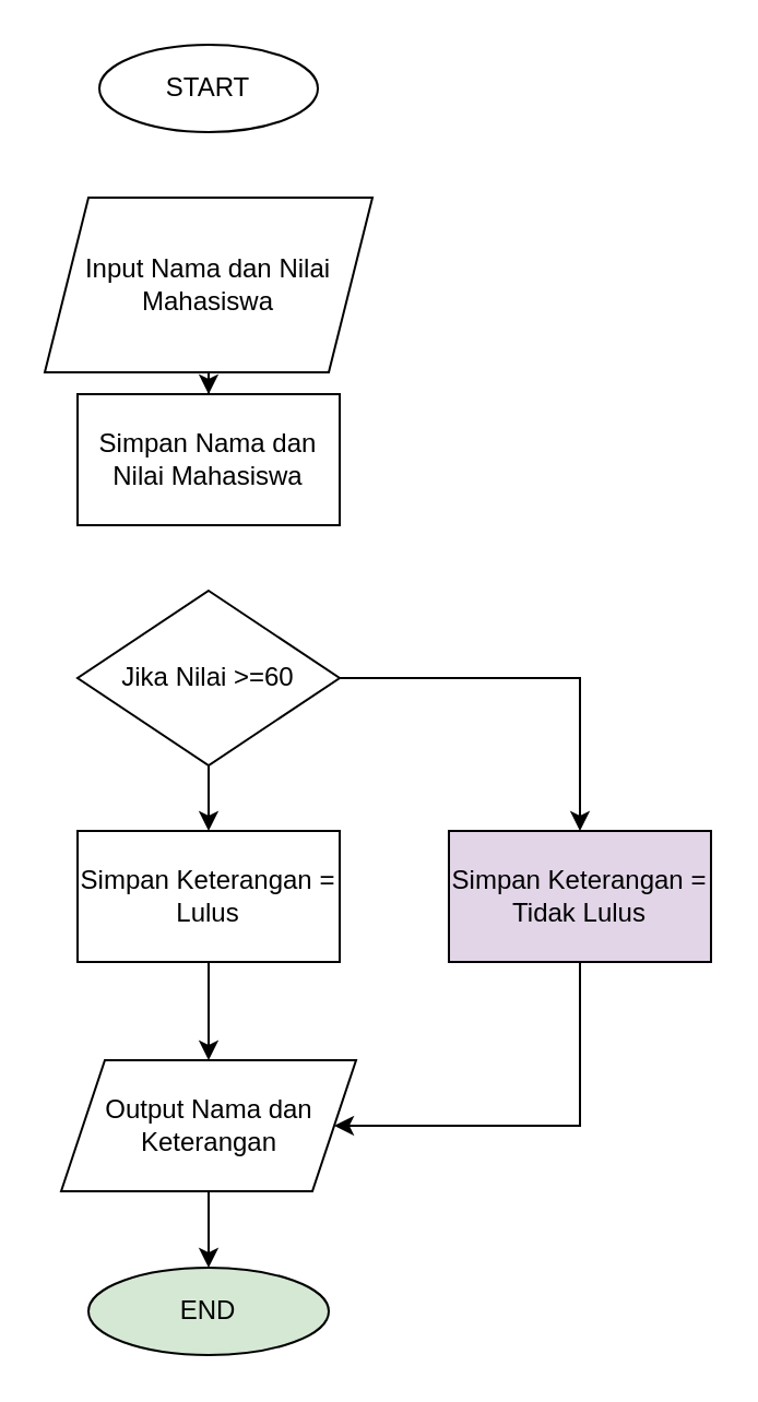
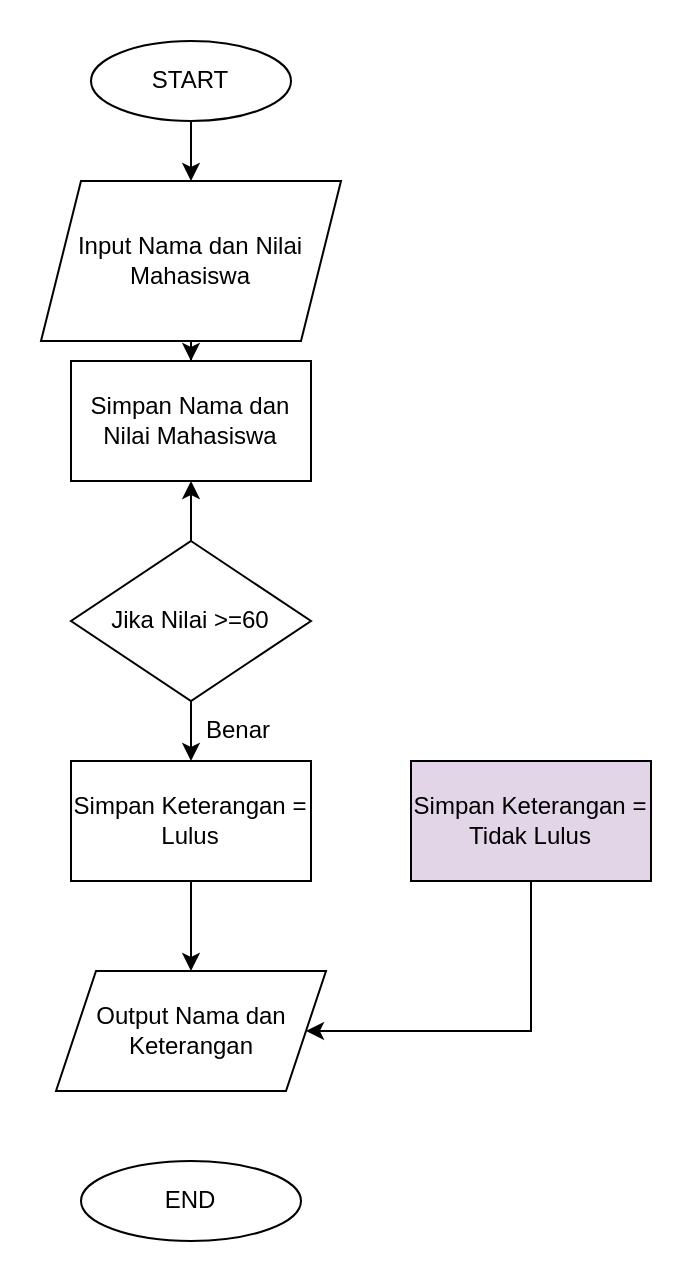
  <mxCell id="0" />
  <mxCell id="1" parent="0" />
+ <mxCell id="2" style="edgeStyle=orthogonalEdgeStyle;rounded=0;orthogonalLoop=1;jettySize=auto;html=1;entryX=0.5;entryY=0;entryDx=0;entryDy=0;" edge="1" parent="1" source="3" target="6"><mxGeometry relative="1" as="geometry" /></mxCell>
  <mxCell id="3" value="START" style="ellipse;whiteSpace=wrap;html=1;" vertex="1" parent="1"><mxGeometry x="45" y="20" width="100" height="40" as="geometry" /></mxCell>
- <mxCell id="4" value="END" style="ellipse;whiteSpace=wrap;html=1;fillColor=#d5e8d4;" vertex="1" parent="1"><mxGeometry x="40" y="580" width="110" height="40" as="geometry" /></mxCell>
+ <mxCell id="4" value="END" style="ellipse;whiteSpace=wrap;html=1;" vertex="1" parent="1"><mxGeometry x="40" y="580" width="110" height="40" as="geometry" /></mxCell>
  <mxCell id="5" style="edgeStyle=orthogonalEdgeStyle;rounded=0;orthogonalLoop=1;jettySize=auto;html=1;entryX=0.5;entryY=0;entryDx=0;entryDy=0;" edge="1" parent="1" source="6" target="7"><mxGeometry relative="1" as="geometry" /></mxCell>
  <mxCell id="6" value="Input Nama dan Nilai Mahasiswa" style="shape=parallelogram;perimeter=parallelogramPerimeter;whiteSpace=wrap;html=1;fixedSize=1;" vertex="1" parent="1"><mxGeometry x="20" y="90" width="150" height="80" as="geometry" /></mxCell>
  <mxCell id="7" value="Simpan Nama dan Nilai Mahasiswa" style="rounded=0;whiteSpace=wrap;html=1;" vertex="1" parent="1"><mxGeometry x="35" y="180" width="120" height="60" as="geometry" /></mxCell>
  <mxCell id="8" style="edgeStyle=orthogonalEdgeStyle;rounded=0;orthogonalLoop=1;jettySize=auto;html=1;entryX=0.5;entryY=0;entryDx=0;entryDy=0;" edge="1" parent="1" source="10" target="12"><mxGeometry relative="1" as="geometry" /></mxCell>
- <mxCell id="9" style="edgeStyle=orthogonalEdgeStyle;rounded=0;orthogonalLoop=1;jettySize=auto;html=1;entryX=0.5;entryY=0;entryDx=0;entryDy=0;" edge="1" parent="1" source="10" target="15"><mxGeometry relative="1" as="geometry" /></mxCell>
+ <mxCell id="9" style="edgeStyle=orthogonalEdgeStyle;rounded=0;orthogonalLoop=1;jettySize=auto;html=1;" edge="1" parent="1" source="10" target="7"><mxGeometry relative="1" as="geometry" /></mxCell>
  <mxCell id="10" value="Jika Nilai &amp;gt;=60" style="rhombus;whiteSpace=wrap;html=1;" vertex="1" parent="1"><mxGeometry x="35" y="270" width="120" height="80" as="geometry" /></mxCell>
  <mxCell id="11" style="edgeStyle=orthogonalEdgeStyle;rounded=0;orthogonalLoop=1;jettySize=auto;html=1;entryX=0.5;entryY=0;entryDx=0;entryDy=0;" edge="1" parent="1" source="12" target="17"><mxGeometry relative="1" as="geometry" /></mxCell>
  <mxCell id="12" value="Simpan Keterangan = Lulus" style="rounded=0;whiteSpace=wrap;html=1;" vertex="1" parent="1"><mxGeometry x="35" y="380" width="120" height="60" as="geometry" /></mxCell>
+ <mxCell id="13" value="Benar" style="text;html=1;strokeColor=none;fillColor=none;align=center;verticalAlign=middle;whiteSpace=wrap;rounded=0;" vertex="1" parent="1"><mxGeometry x="89" y="350" width="60" height="30" as="geometry" /></mxCell>
  <mxCell id="14" style="edgeStyle=orthogonalEdgeStyle;rounded=0;orthogonalLoop=1;jettySize=auto;html=1;entryX=1;entryY=0.5;entryDx=0;entryDy=0;" edge="1" parent="1" source="15" target="17"><mxGeometry relative="1" as="geometry"><Array as="points"><mxPoint x="265" y="515" /></Array></mxGeometry></mxCell>
  <mxCell id="15" value="Simpan Keterangan = Tidak Lulus" style="rounded=0;whiteSpace=wrap;html=1;fillColor=#e1d5e7;" vertex="1" parent="1"><mxGeometry x="205" y="380" width="120" height="60" as="geometry" /></mxCell>
- <mxCell id="16" style="edgeStyle=orthogonalEdgeStyle;rounded=0;orthogonalLoop=1;jettySize=auto;html=1;entryX=0.5;entryY=0;entryDx=0;entryDy=0;" edge="1" parent="1" source="17" target="4"><mxGeometry relative="1" as="geometry" /></mxCell>
  <mxCell id="17" value="Output Nama dan Keterangan" style="shape=parallelogram;perimeter=parallelogramPerimeter;whiteSpace=wrap;html=1;fixedSize=1;" vertex="1" parent="1"><mxGeometry x="27.5" y="485" width="135" height="60" as="geometry" /></mxCell>
